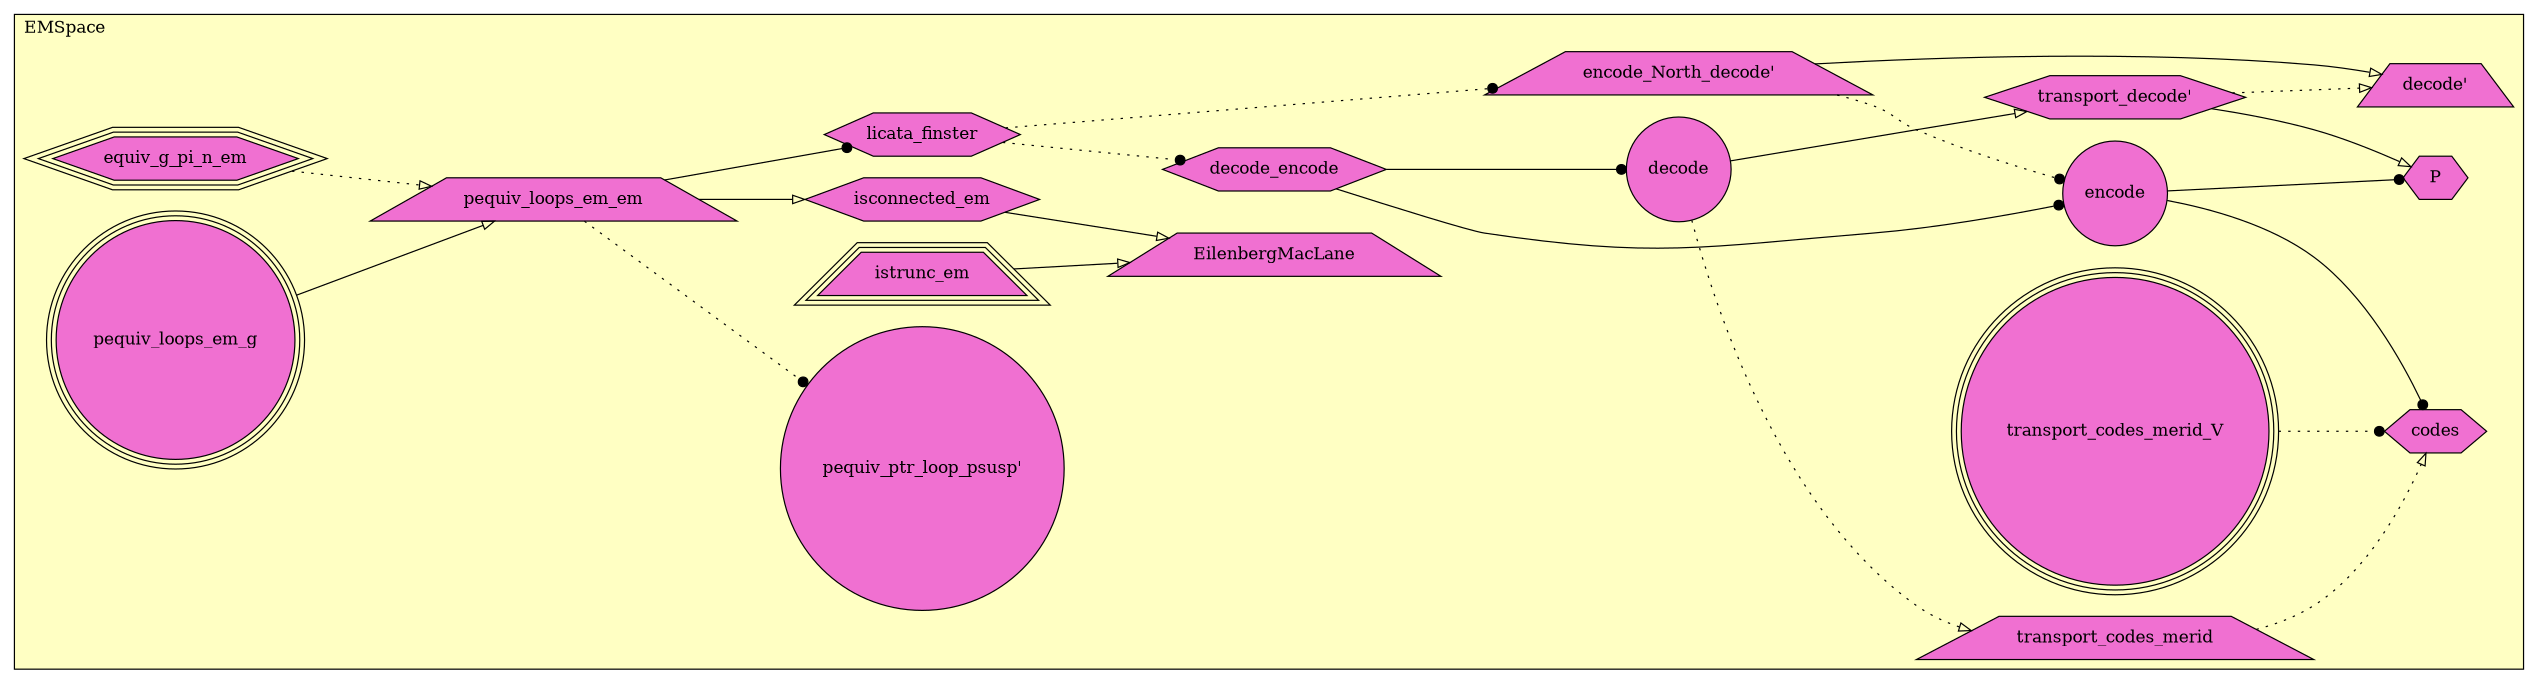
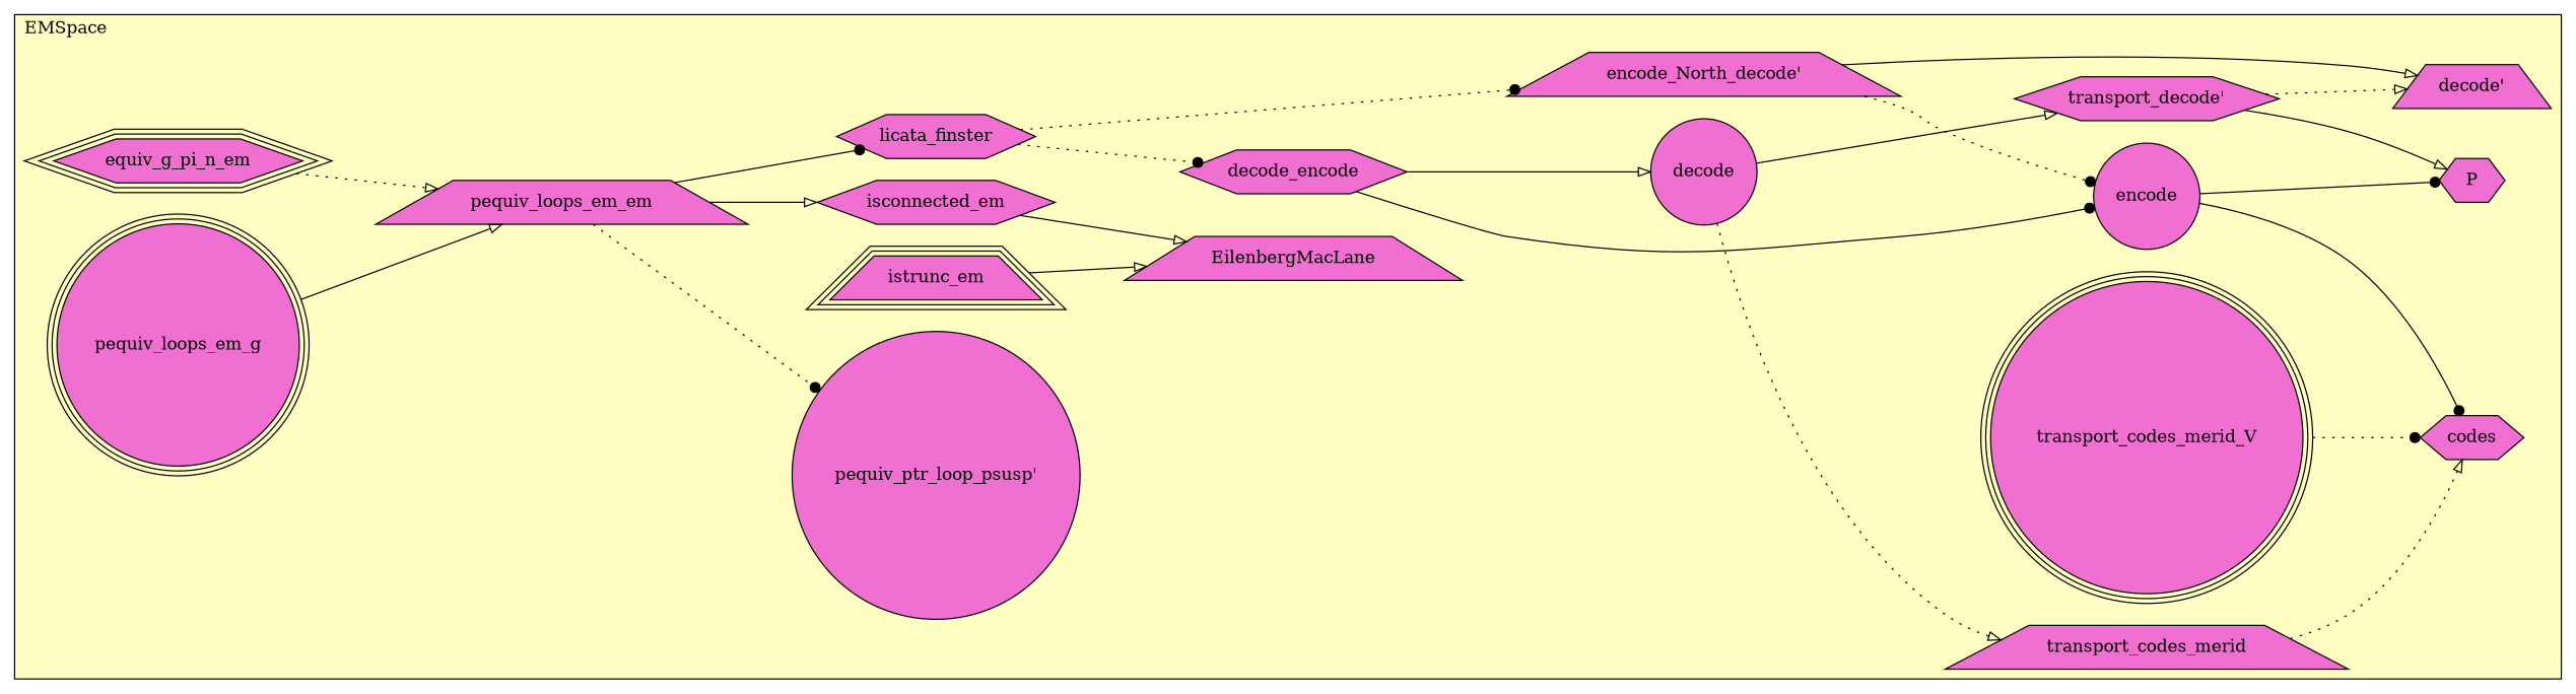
  digraph {
    rankdir=LR
    node [fillcolor="#F070D1" shape=hexagon style=filled]
    edge [arrowhead=onormal style=solid]
    n1 [label=equiv_g_pi_n_em peripheries=3]
    n2 [label=pequiv_loops_em_g peripheries=3 shape=circle]
    n3 [label=pequiv_loops_em_em shape=trapezium]
    n4 [label="pequiv_ptr_loop_psusp'" shape=circle]
    n5 [label=isconnected_em]
    n6 [label=istrunc_em peripheries=3 shape=trapezium]
    n7 [label=EilenbergMacLane shape=trapezium]
    n8 [label=licata_finster]
    n9 [label=decode_encode]
    n10 [label=decode shape=circle]
    n11 [label="encode_North_decode'" shape=trapezium]
    n12 [label="transport_decode'"]
    n13 [label="decode'" shape=trapezium]
    n14 [label=encode shape=circle]
    n15 [label=transport_codes_merid_V peripheries=3 shape=circle]
    n16 [label=transport_codes_merid shape=trapezium]
    n17 [label=codes]
    n18 [label=P]
    subgraph cluster_1 {
      fillcolor="#FFFFC3"
      label=EMSpace
      labeljust=l
      style=filled
      n1
      n2
      n3
      n4
      n5
      n6
      n7
      n8
      n9
      n10
      n11
      n12
      n13
      n14
      n15
      n16
      n17
      n18
    }
    n1 -> n3 [style=dotted]
    n2 -> n3
    n3 -> n4 [arrowhead=dot style=dotted]
    n3 -> n5
    n3 -> n8 [arrowhead=dot]
    n5 -> n7
    n6 -> n7
    n8 -> n9 [arrowhead=dot style=dotted]
    n8 -> n11 [arrowhead=dot style=dotted]
-   n9 -> n10 [arrowhead=dot]
+   n9 -> n10
    n9 -> n14 [arrowhead=dot]
    n10 -> n12
    n10 -> n16 [style=dotted]
    n11 -> n13
    n11 -> n14 [arrowhead=dot style=dotted]
    n12 -> n13 [style=dotted]
    n12 -> n18
    n14 -> n17 [arrowhead=dot]
    n14 -> n18 [arrowhead=dot]
    n15 -> n17 [arrowhead=dot style=dotted]
    n16 -> n17 [style=dotted]
  }
